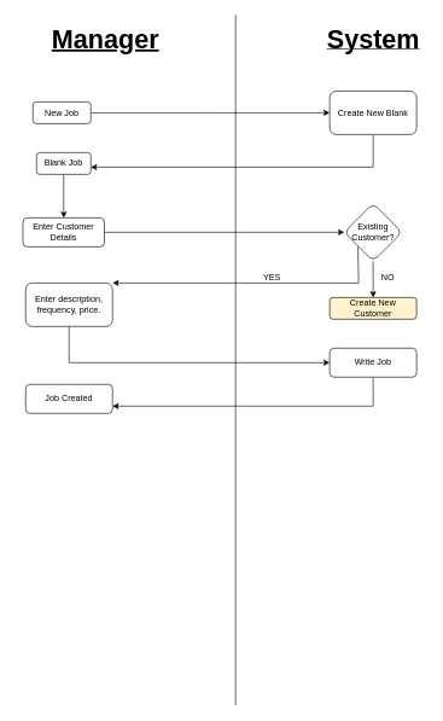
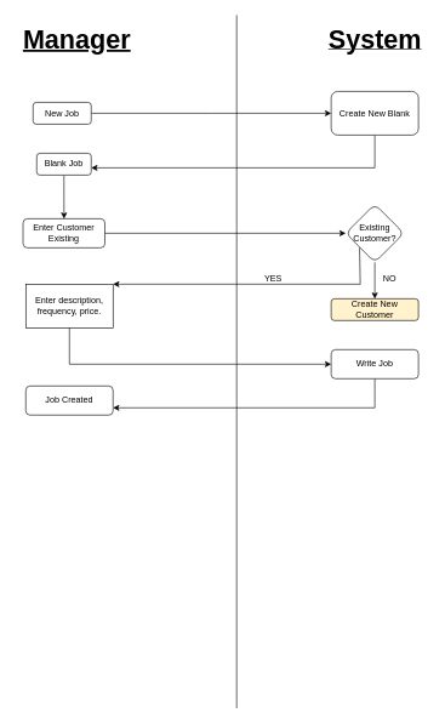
  <mxCell id="0" />
  <mxCell id="1" parent="0" />
- <mxCell id="2" value="&lt;font style=&quot;font-size: 36px;&quot;&gt;&lt;b&gt;&lt;u&gt;Manager&lt;/u&gt;&lt;/b&gt;&lt;/font&gt;" style="text;html=1;align=center;verticalAlign=middle;resizable=0;points=[];autosize=1;strokeColor=none;fillColor=none;" vertex="1" parent="1"><mxGeometry x="60" y="23" width="170" height="60" as="geometry" /></mxCell>
+ <mxCell id="2" value="&lt;font style=&quot;font-size: 36px;&quot;&gt;&lt;b&gt;&lt;u&gt;Manager&lt;/u&gt;&lt;/b&gt;&lt;/font&gt;" style="text;html=1;align=center;verticalAlign=middle;resizable=0;points=[];autosize=1;strokeColor=none;fillColor=none;" vertex="1" parent="1"><mxGeometry x="20" y="23" width="170" height="60" as="geometry" /></mxCell>
  <mxCell id="3" value="&lt;b&gt;&lt;u&gt;&lt;font style=&quot;font-size: 36px;&quot;&gt;System&lt;/font&gt;&lt;/u&gt;&lt;/b&gt;" style="text;html=1;align=center;verticalAlign=middle;resizable=0;points=[];autosize=1;strokeColor=none;fillColor=none;" vertex="1" parent="1"><mxGeometry x="440" y="23" width="150" height="60" as="geometry" /></mxCell>
  <mxCell id="4" value="" style="endArrow=none;html=1;rounded=0;" edge="1" parent="1"><mxGeometry width="50" height="50" relative="1" as="geometry"><mxPoint x="325" y="973" as="sourcePoint" /><mxPoint x="325" as="targetPoint" y="20" /></mxGeometry></mxCell>
  <mxCell id="5" style="edgeStyle=orthogonalEdgeStyle;rounded=0;orthogonalLoop=1;jettySize=auto;html=1;exitX=1;exitY=0.5;exitDx=0;exitDy=0;" edge="1" parent="1" source="6"><mxGeometry relative="1" as="geometry"><mxPoint x="455" y="155" as="targetPoint" /></mxGeometry></mxCell>
  <mxCell id="6" value="New Job" style="rounded=1;whiteSpace=wrap;html=1;" vertex="1" parent="1"><mxGeometry x="45" y="140" width="80" height="30" as="geometry" /></mxCell>
  <mxCell id="7" style="edgeStyle=orthogonalEdgeStyle;rounded=0;orthogonalLoop=1;jettySize=auto;html=1;" edge="1" parent="1" source="8"><mxGeometry relative="1" as="geometry"><mxPoint x="125" y="230" as="targetPoint" /><Array as="points"><mxPoint x="515" y="230" /></Array></mxGeometry></mxCell>
  <mxCell id="8" value="Create New Blank" style="rounded=1;whiteSpace=wrap;html=1;" vertex="1" parent="1"><mxGeometry x="455" y="125" width="120" height="60" as="geometry" /></mxCell>
  <mxCell id="9" value="" style="edgeStyle=orthogonalEdgeStyle;rounded=0;orthogonalLoop=1;jettySize=auto;html=1;" edge="1" parent="1" source="10" target="12"><mxGeometry relative="1" as="geometry" /></mxCell>
  <mxCell id="10" value="Blank Job" style="rounded=1;whiteSpace=wrap;html=1;" vertex="1" parent="1"><mxGeometry x="50" y="210" width="75" height="30" as="geometry" /></mxCell>
  <mxCell id="11" value="" style="edgeStyle=orthogonalEdgeStyle;rounded=0;orthogonalLoop=1;jettySize=auto;html=1;" edge="1" parent="1" source="12" target="14"><mxGeometry relative="1" as="geometry" /></mxCell>
- <mxCell id="12" value="Enter Customer Details" style="rounded=1;whiteSpace=wrap;html=1;" vertex="1" parent="1"><mxGeometry x="31.25" y="300" width="112.5" height="40" as="geometry" /></mxCell>
+ <mxCell id="12" value="Enter Customer Existing" style="rounded=1;whiteSpace=wrap;html=1;" vertex="1" parent="1"><mxGeometry x="31.25" y="300" width="112.5" height="40" as="geometry" /></mxCell>
  <mxCell id="13" style="edgeStyle=orthogonalEdgeStyle;rounded=0;orthogonalLoop=1;jettySize=auto;html=1;exitX=0.5;exitY=1;exitDx=0;exitDy=0;" edge="1" parent="1" source="14"><mxGeometry relative="1" as="geometry"><mxPoint x="515" y="410" as="targetPoint" /></mxGeometry></mxCell>
  <mxCell id="14" value="Existing Customer?" style="rhombus;whiteSpace=wrap;html=1;rounded=1;" vertex="1" parent="1"><mxGeometry x="475" y="280" width="80" height="80" as="geometry" /></mxCell>
  <mxCell id="15" value="Create New Customer" style="rounded=1;whiteSpace=wrap;html=1;fillColor=#fff2cc;" vertex="1" parent="1"><mxGeometry x="455" y="410" width="120" height="30" as="geometry" /></mxCell>
  <mxCell id="16" value="NO" style="text;html=1;align=center;verticalAlign=middle;resizable=0;points=[];autosize=1;strokeColor=none;fillColor=none;" vertex="1" parent="1"><mxGeometry x="515" y="368" width="40" height="30" as="geometry" /></mxCell>
- <mxCell id="17" value="Enter description, frequency, price. " style="rounded=1;whiteSpace=wrap;html=1;" vertex="1" parent="1"><mxGeometry x="35" y="390" width="120" height="60" as="geometry" /></mxCell>
+ <mxCell id="17" value="Enter description, frequency, price. " style="whiteSpace=wrap;html=1;rounded=0;" vertex="1" parent="1"><mxGeometry x="35" y="390" width="120" height="60" as="geometry" /></mxCell>
  <mxCell id="18" value="" style="endArrow=classic;html=1;rounded=0;entryX=1;entryY=0;entryDx=0;entryDy=0;" edge="1" parent="1" target="17"><mxGeometry width="50" height="50" relative="1" as="geometry"><mxPoint x="494" y="340" as="sourcePoint" /><mxPoint x="155" y="343" as="targetPoint" /><Array as="points"><mxPoint x="495" y="390" /></Array></mxGeometry></mxCell>
  <mxCell id="19" value="YES" style="text;html=1;align=center;verticalAlign=middle;resizable=0;points=[];autosize=1;strokeColor=none;fillColor=none;" vertex="1" parent="1"><mxGeometry x="350" y="368" width="50" height="30" as="geometry" /></mxCell>
  <mxCell id="20" value="" style="endArrow=classic;html=1;rounded=0;exitX=0.5;exitY=1;exitDx=0;exitDy=0;" edge="1" parent="1" source="17"><mxGeometry width="50" height="50" relative="1" as="geometry"><mxPoint x="115" y="540" as="sourcePoint" /><mxPoint x="455" y="500" as="targetPoint" /><Array as="points"><mxPoint x="95" y="500" /></Array></mxGeometry></mxCell>
  <mxCell id="21" style="edgeStyle=orthogonalEdgeStyle;rounded=0;orthogonalLoop=1;jettySize=auto;html=1;" edge="1" parent="1" source="22"><mxGeometry relative="1" as="geometry"><mxPoint x="155" y="560" as="targetPoint" /><Array as="points"><mxPoint x="515" y="560" /></Array></mxGeometry></mxCell>
  <mxCell id="22" value="Write Job" style="rounded=1;whiteSpace=wrap;html=1;" vertex="1" parent="1"><mxGeometry x="455" y="480" width="120" height="40" as="geometry" /></mxCell>
  <mxCell id="23" value="Job Created" style="rounded=1;whiteSpace=wrap;html=1;" vertex="1" parent="1"><mxGeometry x="35" y="530" width="120" height="40" as="geometry" /></mxCell>
